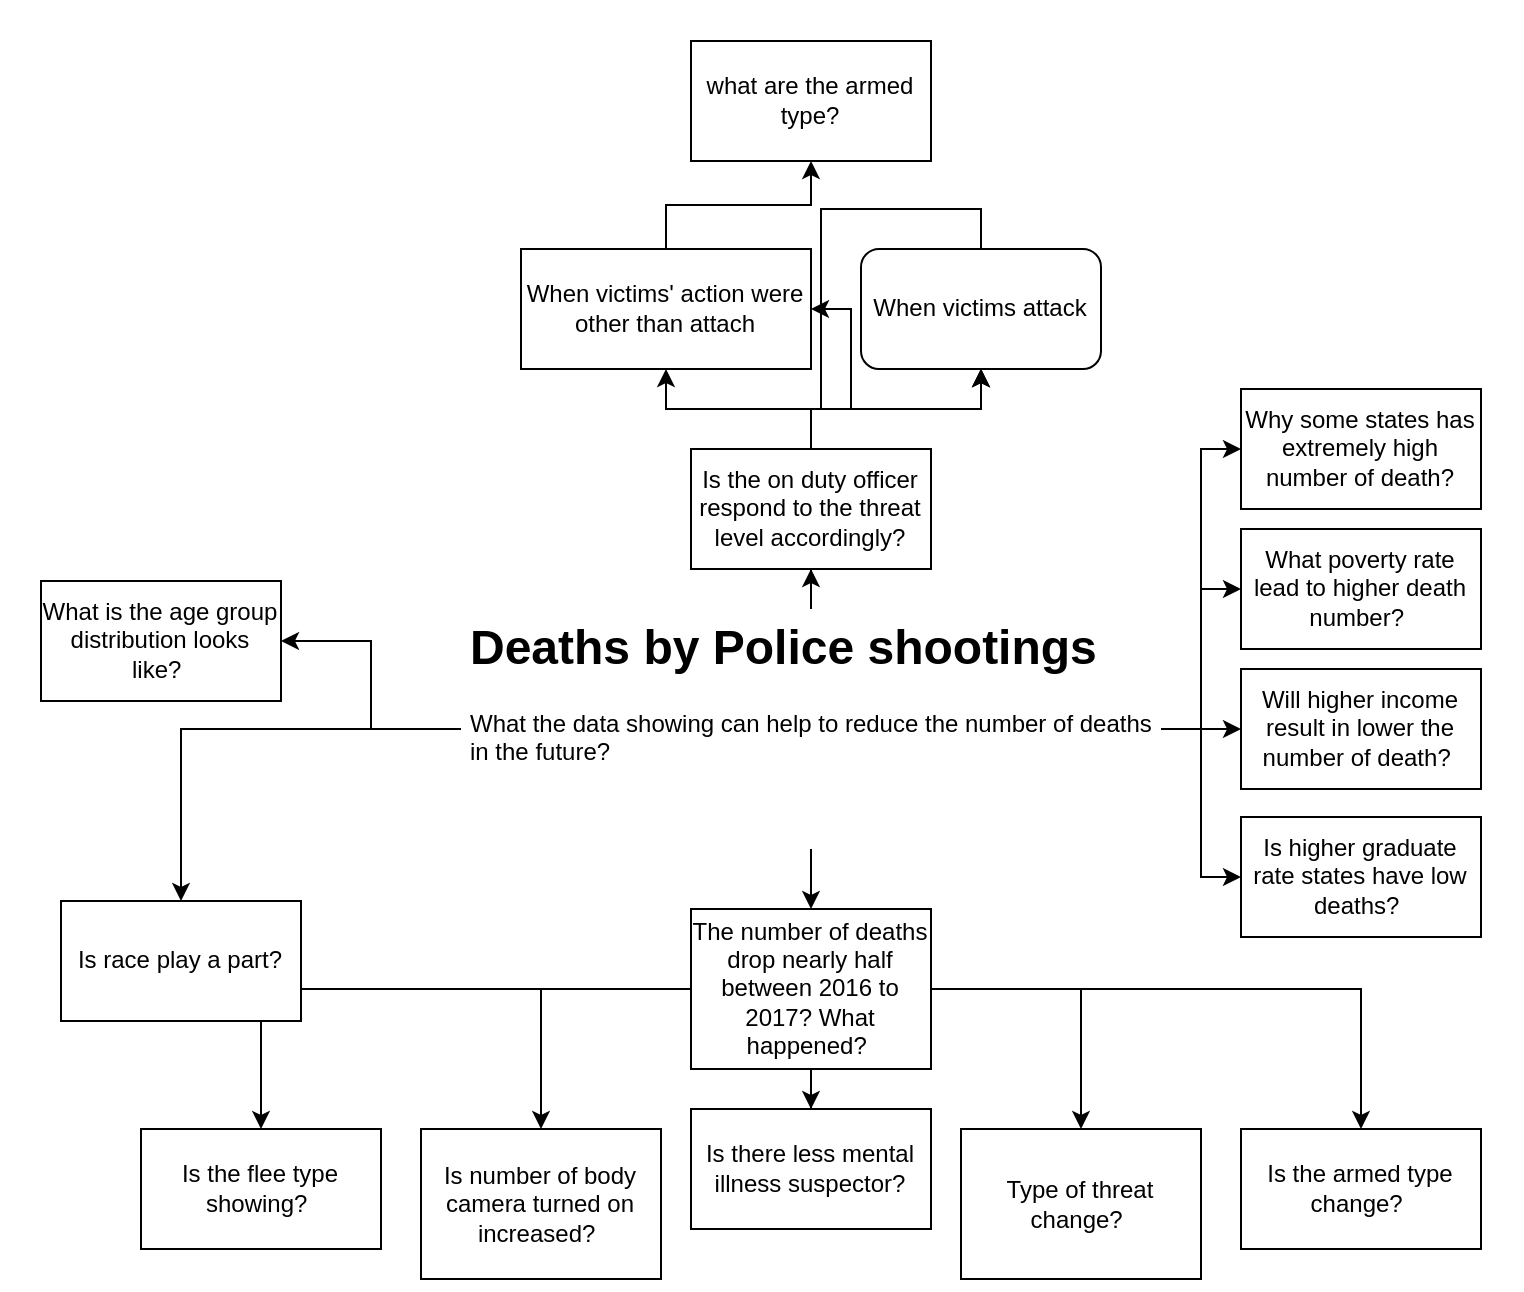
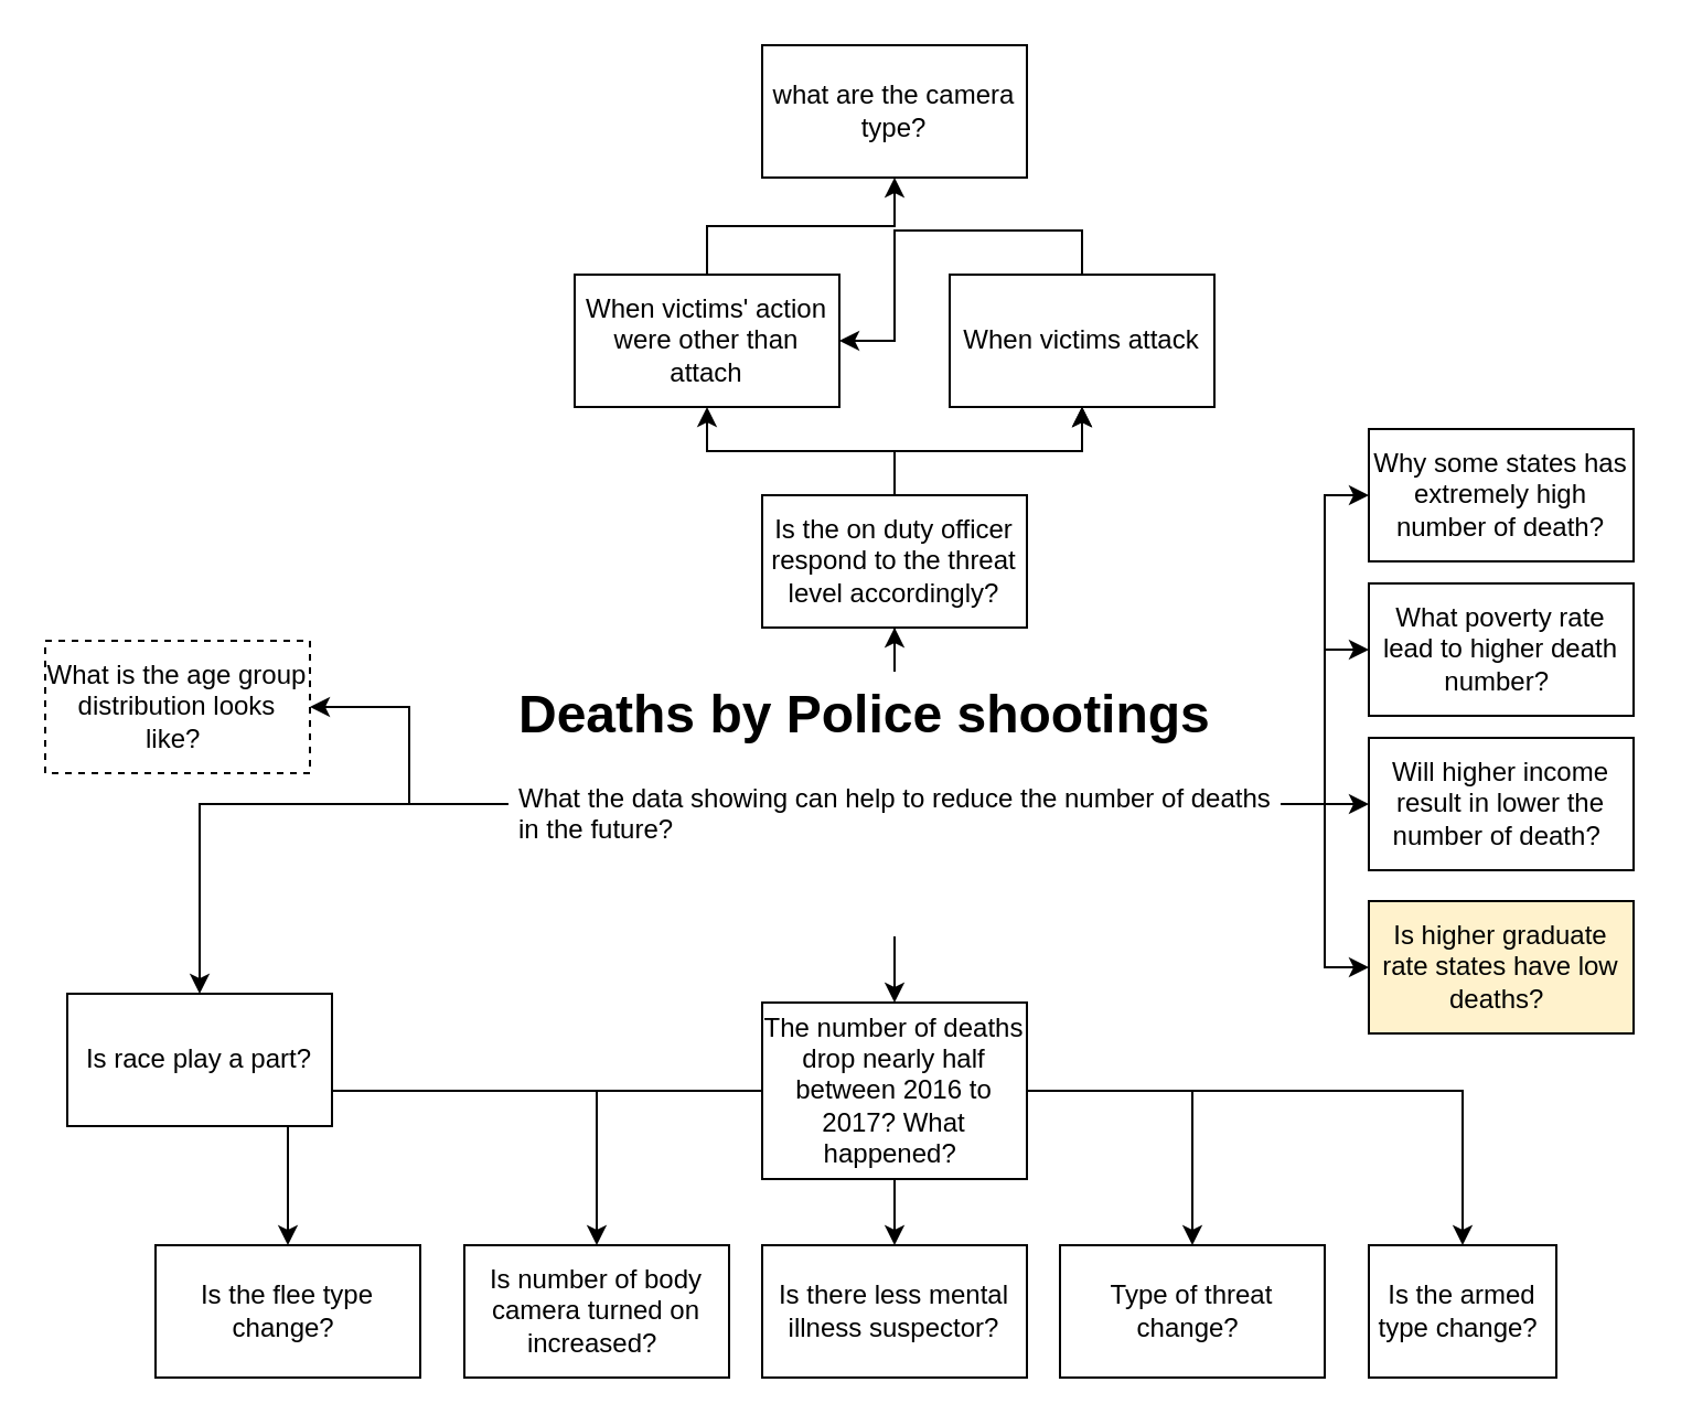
  <mxCell id="0" />
  <mxCell id="1" parent="0" />
  <mxCell id="2" value="" style="edgeStyle=orthogonalEdgeStyle;rounded=0;orthogonalLoop=1;jettySize=auto;html=1;" parent="1" source="10" target="16" edge="1"><mxGeometry relative="1" as="geometry" /></mxCell>
  <mxCell id="3" value="" style="edgeStyle=orthogonalEdgeStyle;rounded=0;orthogonalLoop=1;jettySize=auto;html=1;" parent="1" source="10" target="17" edge="1"><mxGeometry relative="1" as="geometry" /></mxCell>
  <mxCell id="4" value="" style="edgeStyle=orthogonalEdgeStyle;rounded=0;orthogonalLoop=1;jettySize=auto;html=1;" parent="1" source="10" target="19" edge="1"><mxGeometry relative="1" as="geometry" /></mxCell>
  <mxCell id="5" value="" style="edgeStyle=orthogonalEdgeStyle;rounded=0;orthogonalLoop=1;jettySize=auto;html=1;" parent="1" source="10" target="25" edge="1"><mxGeometry relative="1" as="geometry" /></mxCell>
  <mxCell id="6" value="" style="edgeStyle=orthogonalEdgeStyle;rounded=0;orthogonalLoop=1;jettySize=auto;html=1;" parent="1" source="10" target="31" edge="1"><mxGeometry relative="1" as="geometry" /></mxCell>
  <mxCell id="7" style="edgeStyle=orthogonalEdgeStyle;rounded=0;orthogonalLoop=1;jettySize=auto;html=1;exitX=1;exitY=0.5;exitDx=0;exitDy=0;entryX=0;entryY=0.5;entryDx=0;entryDy=0;" parent="1" source="10" target="18" edge="1"><mxGeometry relative="1" as="geometry" /></mxCell>
  <mxCell id="8" style="edgeStyle=orthogonalEdgeStyle;rounded=0;orthogonalLoop=1;jettySize=auto;html=1;exitX=1;exitY=0.5;exitDx=0;exitDy=0;entryX=0;entryY=0.5;entryDx=0;entryDy=0;" parent="1" source="10" target="26" edge="1"><mxGeometry relative="1" as="geometry" /></mxCell>
  <mxCell id="9" style="edgeStyle=orthogonalEdgeStyle;rounded=0;orthogonalLoop=1;jettySize=auto;html=1;entryX=1;entryY=0.5;entryDx=0;entryDy=0;" parent="1" source="10" target="37" edge="1"><mxGeometry relative="1" as="geometry" /></mxCell>
  <mxCell id="10" value="&lt;h1&gt;Deaths by Police shootings&lt;/h1&gt;&lt;p&gt;What the data showing can help to reduce the number of deaths in the future?&amp;nbsp;&lt;/p&gt;" style="text;html=1;strokeColor=none;fillColor=none;spacing=5;spacingTop=-20;whiteSpace=wrap;overflow=hidden;rounded=0;" parent="1" vertex="1"><mxGeometry x="230" y="304" width="350" height="120" as="geometry" /></mxCell>
  <mxCell id="11" value="" style="edgeStyle=orthogonalEdgeStyle;rounded=0;orthogonalLoop=1;jettySize=auto;html=1;" parent="1" source="16" target="20" edge="1"><mxGeometry relative="1" as="geometry" /></mxCell>
  <mxCell id="12" value="" style="edgeStyle=orthogonalEdgeStyle;rounded=0;orthogonalLoop=1;jettySize=auto;html=1;" parent="1" source="16" target="21" edge="1"><mxGeometry relative="1" as="geometry" /></mxCell>
  <mxCell id="13" value="" style="edgeStyle=orthogonalEdgeStyle;rounded=0;orthogonalLoop=1;jettySize=auto;html=1;" parent="1" source="16" target="22" edge="1"><mxGeometry relative="1" as="geometry" /></mxCell>
  <mxCell id="14" value="" style="edgeStyle=orthogonalEdgeStyle;rounded=0;orthogonalLoop=1;jettySize=auto;html=1;" parent="1" source="16" target="23" edge="1"><mxGeometry relative="1" as="geometry" /></mxCell>
  <mxCell id="15" value="" style="edgeStyle=orthogonalEdgeStyle;rounded=0;orthogonalLoop=1;jettySize=auto;html=1;" parent="1" source="16" target="24" edge="1"><mxGeometry relative="1" as="geometry" /></mxCell>
  <mxCell id="16" value="The number of deaths drop nearly half between 2016 to 2017? What happened?&amp;nbsp;" style="whiteSpace=wrap;html=1;" parent="1" vertex="1"><mxGeometry x="345" y="454" width="120" height="80" as="geometry" /></mxCell>
  <mxCell id="17" value="Will higher income result in lower the number of death?&amp;nbsp;" style="whiteSpace=wrap;html=1;" parent="1" vertex="1"><mxGeometry x="620" y="334" width="120" height="60" as="geometry" /></mxCell>
- <mxCell id="18" value="Is higher graduate rate states have low deaths?&amp;nbsp;" style="whiteSpace=wrap;html=1;" parent="1" vertex="1"><mxGeometry x="620" y="408" width="120" height="60" as="geometry" /></mxCell>
+ <mxCell id="18" value="Is higher graduate rate states have low deaths?&amp;nbsp;" style="whiteSpace=wrap;html=1;fillColor=#fff2cc;" parent="1" vertex="1"><mxGeometry x="620" y="408" width="120" height="60" as="geometry" /></mxCell>
  <mxCell id="19" value="What poverty rate lead to higher death number?&amp;nbsp;" style="whiteSpace=wrap;html=1;" parent="1" vertex="1"><mxGeometry x="620" y="264" width="120" height="60" as="geometry" /></mxCell>
- <mxCell id="20" value="Is number of body camera turned on increased?&amp;nbsp;" style="whiteSpace=wrap;html=1;" parent="1" vertex="1"><mxGeometry x="210" y="564" width="120" height="75" as="geometry" /></mxCell>
- <mxCell id="21" value="Is there less mental illness suspector?" style="whiteSpace=wrap;html=1;" parent="1" vertex="1"><mxGeometry x="345" y="554" width="120" height="60" as="geometry" /></mxCell>
- <mxCell id="22" value="Type of threat change?&amp;nbsp;" style="whiteSpace=wrap;html=1;" parent="1" vertex="1"><mxGeometry x="480" y="564" width="120" height="75" as="geometry" /></mxCell>
- <mxCell id="23" value="Is the armed type change?&amp;nbsp;" style="whiteSpace=wrap;html=1;" parent="1" vertex="1"><mxGeometry x="620" y="564" width="120" height="60" as="geometry" /></mxCell>
- <mxCell id="24" value="Is the flee type showing?&amp;nbsp;" style="whiteSpace=wrap;html=1;" parent="1" vertex="1"><mxGeometry x="70" y="564" width="120" height="60" as="geometry" /></mxCell>
+ <mxCell id="20" value="Is number of body camera turned on increased?&amp;nbsp;" style="whiteSpace=wrap;html=1;" parent="1" vertex="1"><mxGeometry x="210" y="564" width="120" height="60" as="geometry" /></mxCell>
+ <mxCell id="21" value="Is there less mental illness suspector?" style="whiteSpace=wrap;html=1;" parent="1" vertex="1"><mxGeometry x="345" y="564" width="120" height="60" as="geometry" /></mxCell>
+ <mxCell id="22" value="Type of threat change?&amp;nbsp;" style="whiteSpace=wrap;html=1;" parent="1" vertex="1"><mxGeometry x="480" y="564" width="120" height="60" as="geometry" /></mxCell>
+ <mxCell id="23" value="Is the armed type change?&amp;nbsp;" style="whiteSpace=wrap;html=1;" parent="1" vertex="1"><mxGeometry x="620" y="564" width="85" height="60" as="geometry" /></mxCell>
+ <mxCell id="24" value="Is the flee type change?&amp;nbsp;" style="whiteSpace=wrap;html=1;" parent="1" vertex="1"><mxGeometry x="70" y="564" width="120" height="60" as="geometry" /></mxCell>
  <mxCell id="25" value="Is race play a part?" style="whiteSpace=wrap;html=1;" parent="1" vertex="1"><mxGeometry x="30" y="450" width="120" height="60" as="geometry" /></mxCell>
  <mxCell id="26" value="Why some states has extremely high number of death?" style="whiteSpace=wrap;html=1;" parent="1" vertex="1"><mxGeometry x="620" y="194" width="120" height="60" as="geometry" /></mxCell>
  <mxCell id="27" value="" style="edgeStyle=orthogonalEdgeStyle;rounded=0;orthogonalLoop=1;jettySize=auto;html=1;" parent="1" source="31" target="33" edge="1"><mxGeometry relative="1" as="geometry" /></mxCell>
  <mxCell id="28" value="" style="edgeStyle=orthogonalEdgeStyle;rounded=0;orthogonalLoop=1;jettySize=auto;html=1;" parent="1" source="31" target="33" edge="1"><mxGeometry relative="1" as="geometry" /></mxCell>
  <mxCell id="29" value="" style="edgeStyle=orthogonalEdgeStyle;rounded=0;orthogonalLoop=1;jettySize=auto;html=1;" parent="1" source="31" target="33" edge="1"><mxGeometry relative="1" as="geometry" /></mxCell>
  <mxCell id="30" value="" style="edgeStyle=orthogonalEdgeStyle;rounded=0;orthogonalLoop=1;jettySize=auto;html=1;" parent="1" source="31" target="35" edge="1"><mxGeometry relative="1" as="geometry" /></mxCell>
  <mxCell id="31" value="Is the on duty officer respond to the threat level accordingly?" style="whiteSpace=wrap;html=1;" parent="1" vertex="1"><mxGeometry x="345" y="224" width="120" height="60" as="geometry" /></mxCell>
  <mxCell id="32" style="edgeStyle=orthogonalEdgeStyle;rounded=0;orthogonalLoop=1;jettySize=auto;html=1;exitX=0.5;exitY=0;exitDx=0;exitDy=0;" parent="1" source="33" target="35" edge="1"><mxGeometry relative="1" as="geometry" /></mxCell>
- <mxCell id="33" value="When victims attack" style="whiteSpace=wrap;html=1;rounded=1;" parent="1" vertex="1"><mxGeometry x="430" y="124" width="120" height="60" as="geometry" /></mxCell>
+ <mxCell id="33" value="When victims attack" style="whiteSpace=wrap;html=1;" parent="1" vertex="1"><mxGeometry x="430" y="124" width="120" height="60" as="geometry" /></mxCell>
  <mxCell id="34" value="" style="edgeStyle=orthogonalEdgeStyle;rounded=0;orthogonalLoop=1;jettySize=auto;html=1;" parent="1" source="35" target="36" edge="1"><mxGeometry relative="1" as="geometry" /></mxCell>
- <mxCell id="35" value="When victims' action were other than attach" style="whiteSpace=wrap;html=1;" parent="1" vertex="1"><mxGeometry x="260" y="124" width="145" height="60" as="geometry" /></mxCell>
- <mxCell id="36" value="what are the armed type?" style="whiteSpace=wrap;html=1;" parent="1" vertex="1"><mxGeometry x="345" y="20" width="120" height="60" as="geometry" /></mxCell>
- <mxCell id="37" value="What is the age group distribution looks like?&amp;nbsp;" style="whiteSpace=wrap;html=1;" parent="1" vertex="1"><mxGeometry x="20" y="290" width="120" height="60" as="geometry" /></mxCell>
+ <mxCell id="35" value="When victims' action were other than attach" style="whiteSpace=wrap;html=1;" parent="1" vertex="1"><mxGeometry x="260" y="124" width="120" height="60" as="geometry" /></mxCell>
+ <mxCell id="36" value="what are the camera type?" style="whiteSpace=wrap;html=1;" parent="1" vertex="1"><mxGeometry x="345" y="20" width="120" height="60" as="geometry" /></mxCell>
+ <mxCell id="37" value="What is the age group distribution looks like?&amp;nbsp;" style="whiteSpace=wrap;html=1;dashed=1;" parent="1" vertex="1"><mxGeometry x="20" y="290" width="120" height="60" as="geometry" /></mxCell>
